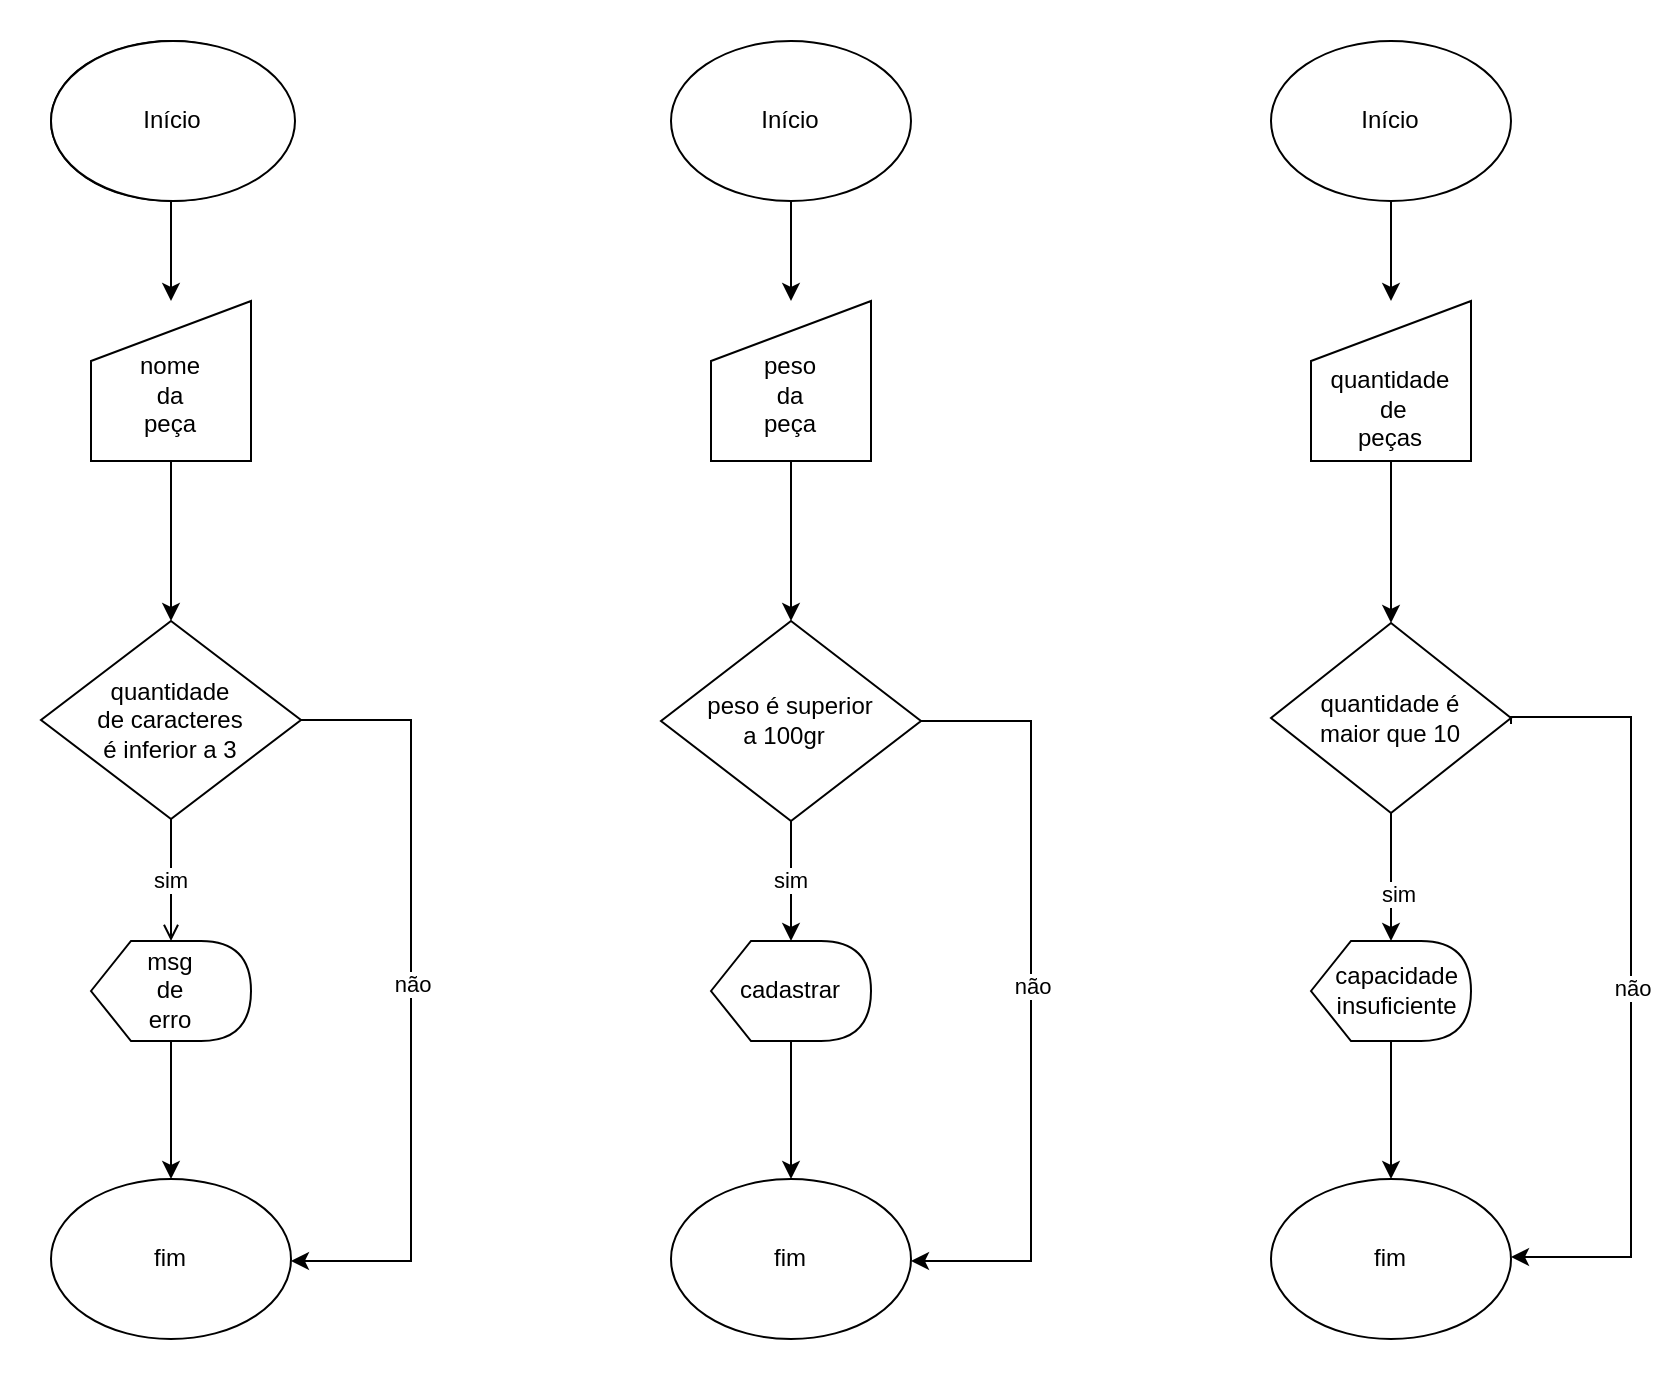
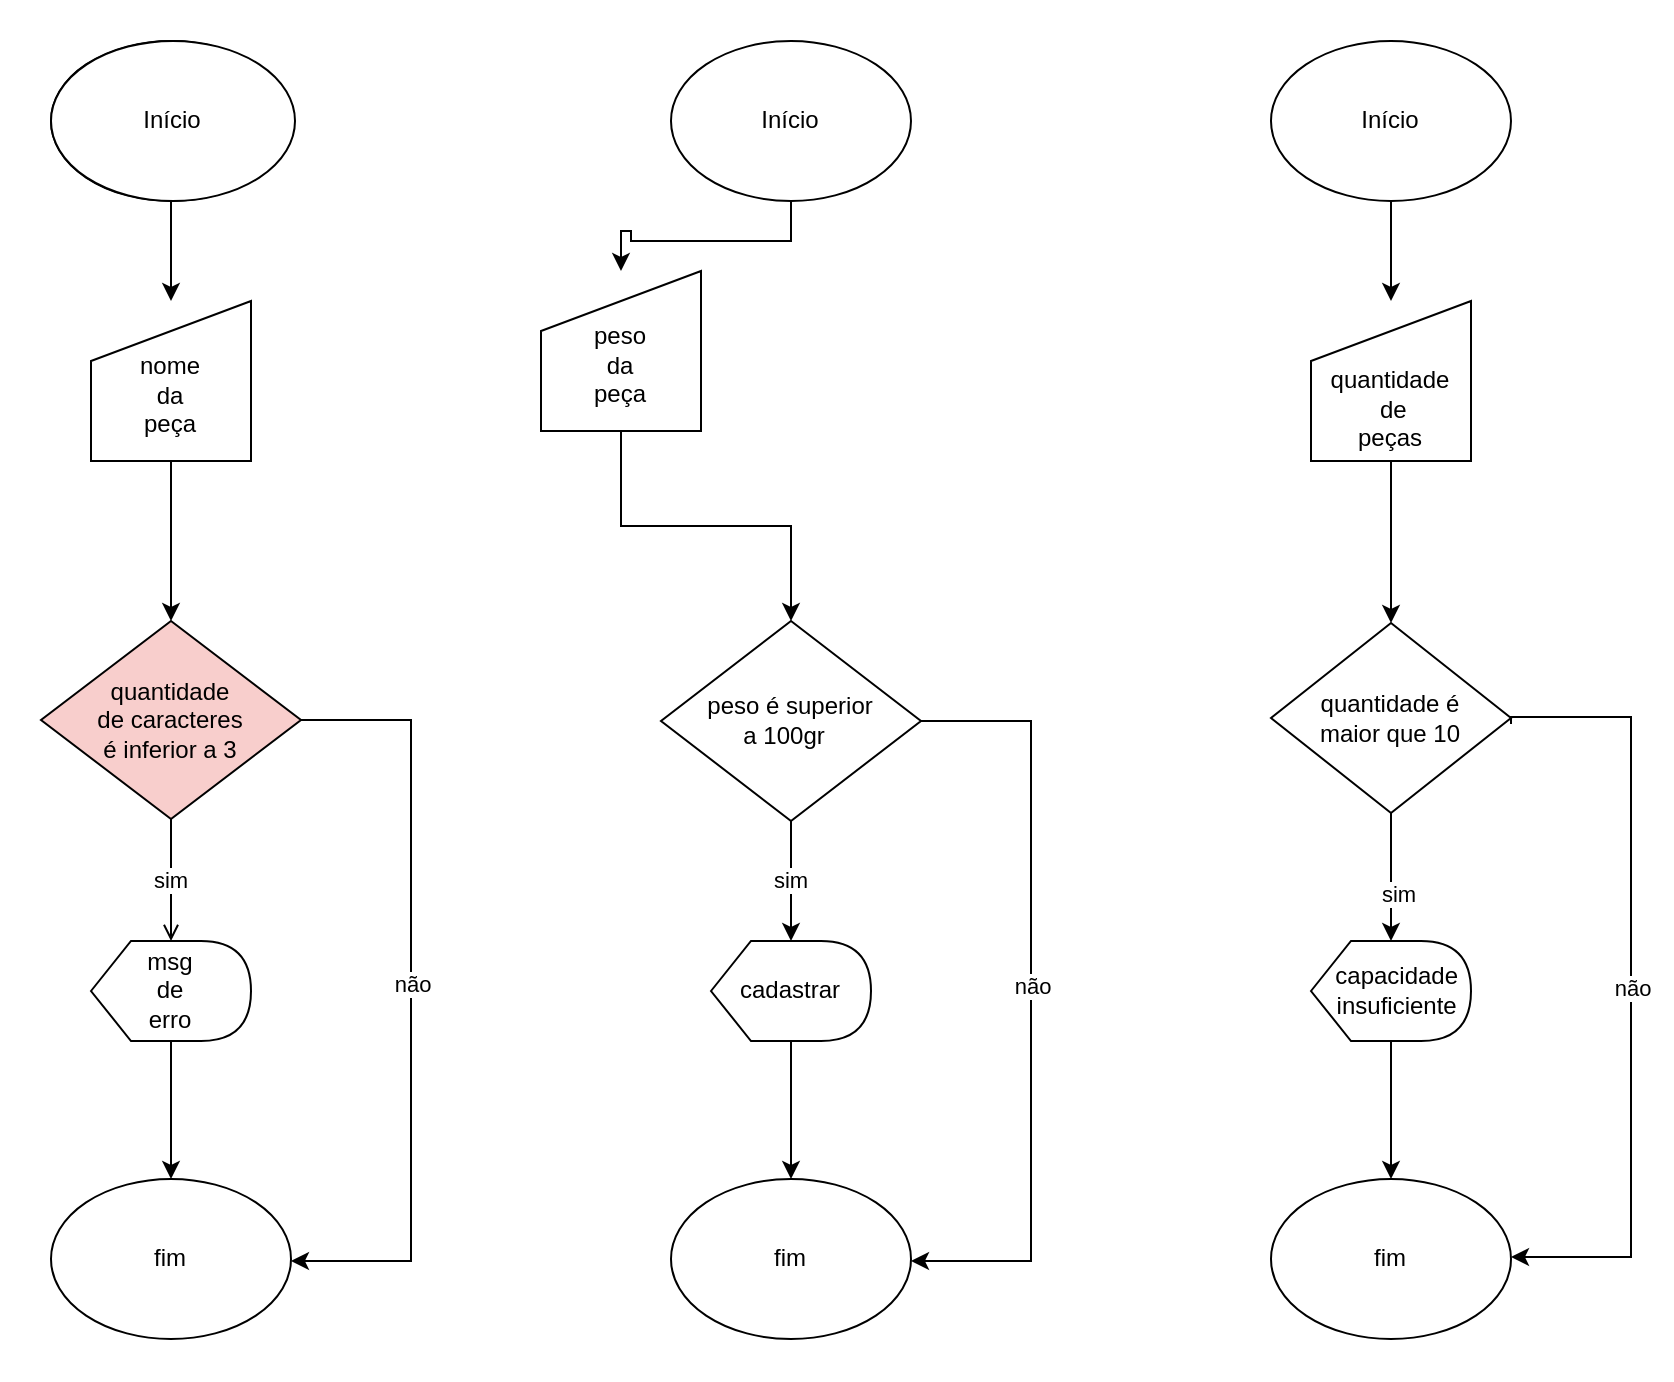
  <mxCell id="0" />
  <mxCell id="1" parent="0" />
  <mxCell id="2" value="" style="edgeStyle=orthogonalEdgeStyle;rounded=0;orthogonalLoop=1;jettySize=auto;html=1;" edge="1" parent="1" source="3" target="9"><mxGeometry relative="1" as="geometry" /></mxCell>
  <mxCell id="3" value="Início" style="ellipse;whiteSpace=wrap;html=1;" vertex="1" parent="1"><mxGeometry x="25" y="20" width="120" height="80" as="geometry" /></mxCell>
  <mxCell id="4" value="" style="edgeStyle=orthogonalEdgeStyle;rounded=0;orthogonalLoop=1;jettySize=auto;html=1;" edge="1" parent="1" source="5" target="11"><mxGeometry relative="1" as="geometry" /></mxCell>
  <mxCell id="5" value="Início" style="ellipse;whiteSpace=wrap;html=1;" vertex="1" parent="1"><mxGeometry x="335" y="20" width="120" height="80" as="geometry" /></mxCell>
  <mxCell id="6" value="" style="edgeStyle=orthogonalEdgeStyle;rounded=0;orthogonalLoop=1;jettySize=auto;html=1;" edge="1" parent="1" source="7" target="13"><mxGeometry relative="1" as="geometry" /></mxCell>
  <mxCell id="7" value="Início" style="ellipse;whiteSpace=wrap;html=1;" vertex="1" parent="1"><mxGeometry x="635" y="20" width="120" height="80" as="geometry" /></mxCell>
  <mxCell id="8" value="" style="edgeStyle=orthogonalEdgeStyle;rounded=0;orthogonalLoop=1;jettySize=auto;html=1;" edge="1" parent="1" source="9" target="17"><mxGeometry relative="1" as="geometry" /></mxCell>
  <mxCell id="9" value="&lt;br&gt;nome &lt;br&gt;da &lt;br&gt;peça" style="shape=manualInput;whiteSpace=wrap;html=1;" vertex="1" parent="1"><mxGeometry x="45" y="150" width="80" height="80" as="geometry" /></mxCell>
  <mxCell id="10" value="" style="edgeStyle=orthogonalEdgeStyle;rounded=0;orthogonalLoop=1;jettySize=auto;html=1;" edge="1" parent="1" source="11" target="19"><mxGeometry relative="1" as="geometry" /></mxCell>
- <mxCell id="11" value="&lt;br&gt;peso &lt;br&gt;da &lt;br&gt;peça" style="shape=manualInput;whiteSpace=wrap;html=1;" vertex="1" parent="1"><mxGeometry x="355" y="150" width="80" height="80" as="geometry" /></mxCell>
+ <mxCell id="11" value="&lt;br&gt;peso &lt;br&gt;da &lt;br&gt;peça" style="shape=manualInput;whiteSpace=wrap;html=1;" vertex="1" parent="1"><mxGeometry x="270" y="135" width="80" height="80" as="geometry" /></mxCell>
  <mxCell id="12" value="" style="edgeStyle=orthogonalEdgeStyle;rounded=0;orthogonalLoop=1;jettySize=auto;html=1;" edge="1" parent="1" source="13" target="22"><mxGeometry relative="1" as="geometry" /></mxCell>
  <mxCell id="13" value="&lt;br&gt;&lt;br&gt;quantidade&lt;br&gt;&amp;nbsp;de &lt;br&gt;peças" style="shape=manualInput;whiteSpace=wrap;html=1;" vertex="1" parent="1"><mxGeometry x="655" y="150" width="80" height="80" as="geometry" /></mxCell>
  <mxCell id="14" value="sim" style="edgeStyle=orthogonalEdgeStyle;rounded=0;orthogonalLoop=1;jettySize=auto;html=1;endArrow=open;" edge="1" parent="1" source="17" target="24"><mxGeometry relative="1" as="geometry" /></mxCell>
  <mxCell id="15" style="edgeStyle=orthogonalEdgeStyle;rounded=0;orthogonalLoop=1;jettySize=auto;html=1;" edge="1" parent="1" source="17" target="29"><mxGeometry relative="1" as="geometry"><Array as="points"><mxPoint x="205" y="360" /><mxPoint x="205" y="630" /></Array></mxGeometry></mxCell>
  <mxCell id="16" value="não" style="edgeLabel;html=1;align=center;verticalAlign=middle;resizable=0;points=[];" vertex="1" connectable="0" parent="15"><mxGeometry x="-0.101" relative="1" as="geometry"><mxPoint y="14" as="offset" /></mxGeometry></mxCell>
- <mxCell id="17" value="quantidade &lt;br&gt;de caracteres &lt;br&gt;é inferior a 3" style="rhombus;whiteSpace=wrap;html=1;" vertex="1" parent="1"><mxGeometry x="20" y="310" width="130" height="99" as="geometry" /></mxCell>
+ <mxCell id="17" value="quantidade &lt;br&gt;de caracteres &lt;br&gt;é inferior a 3" style="rhombus;whiteSpace=wrap;html=1;fillColor=#f8cecc;" vertex="1" parent="1"><mxGeometry x="20" y="310" width="130" height="99" as="geometry" /></mxCell>
  <mxCell id="18" value="sim" style="edgeStyle=orthogonalEdgeStyle;rounded=0;orthogonalLoop=1;jettySize=auto;html=1;" edge="1" parent="1" source="19" target="26"><mxGeometry relative="1" as="geometry" /></mxCell>
  <mxCell id="19" value="peso é superior&lt;br&gt;&amp;nbsp;a 100gr&lt;span style=&quot;white-space: pre&quot;&gt;&#09;&lt;/span&gt;" style="rhombus;whiteSpace=wrap;html=1;" vertex="1" parent="1"><mxGeometry x="330" y="310" width="130" height="100" as="geometry" /></mxCell>
  <mxCell id="20" value="" style="edgeStyle=orthogonalEdgeStyle;rounded=0;orthogonalLoop=1;jettySize=auto;html=1;" edge="1" parent="1" source="22" target="28"><mxGeometry relative="1" as="geometry" /></mxCell>
  <mxCell id="21" value="sim" style="edgeLabel;html=1;align=center;verticalAlign=middle;resizable=0;points=[];" vertex="1" connectable="0" parent="20"><mxGeometry x="0.252" y="3" relative="1" as="geometry"><mxPoint as="offset" /></mxGeometry></mxCell>
  <mxCell id="22" value="quantidade é &lt;br&gt;maior que 10" style="rhombus;whiteSpace=wrap;html=1;" vertex="1" parent="1"><mxGeometry x="635" y="311" width="120" height="95" as="geometry" /></mxCell>
  <mxCell id="23" value="" style="edgeStyle=orthogonalEdgeStyle;rounded=0;orthogonalLoop=1;jettySize=auto;html=1;" edge="1" parent="1" source="24" target="29"><mxGeometry relative="1" as="geometry" /></mxCell>
  <mxCell id="24" value="msg&lt;br&gt;de&lt;br&gt;erro" style="shape=display;whiteSpace=wrap;html=1;" vertex="1" parent="1"><mxGeometry x="45" y="470" width="80" height="50" as="geometry" /></mxCell>
  <mxCell id="25" value="" style="edgeStyle=orthogonalEdgeStyle;rounded=0;orthogonalLoop=1;jettySize=auto;html=1;" edge="1" parent="1" source="26" target="30"><mxGeometry relative="1" as="geometry" /></mxCell>
  <mxCell id="26" value="cadastrar" style="shape=display;whiteSpace=wrap;html=1;" vertex="1" parent="1"><mxGeometry x="355" y="470" width="80" height="50" as="geometry" /></mxCell>
  <mxCell id="27" value="" style="edgeStyle=orthogonalEdgeStyle;rounded=0;orthogonalLoop=1;jettySize=auto;html=1;" edge="1" parent="1" source="28" target="31"><mxGeometry relative="1" as="geometry" /></mxCell>
  <mxCell id="28" value="&amp;nbsp; &amp;nbsp;capacidade&amp;nbsp; &amp;nbsp; insuficiente" style="shape=display;whiteSpace=wrap;html=1;" vertex="1" parent="1"><mxGeometry x="655" y="470" width="80" height="50" as="geometry" /></mxCell>
  <mxCell id="29" value="fim" style="ellipse;whiteSpace=wrap;html=1;" vertex="1" parent="1"><mxGeometry x="25" y="589" width="120" height="80" as="geometry" /></mxCell>
  <mxCell id="30" value="fim" style="ellipse;whiteSpace=wrap;html=1;" vertex="1" parent="1"><mxGeometry x="335" y="589" width="120" height="80" as="geometry" /></mxCell>
  <mxCell id="31" value="fim" style="ellipse;whiteSpace=wrap;html=1;" vertex="1" parent="1"><mxGeometry x="635" y="589" width="120" height="80" as="geometry" /></mxCell>
  <mxCell id="32" style="edgeStyle=orthogonalEdgeStyle;rounded=0;orthogonalLoop=1;jettySize=auto;html=1;exitX=1;exitY=0.5;exitDx=0;exitDy=0;" edge="1" parent="1"><mxGeometry relative="1" as="geometry"><mxPoint x="755" y="361.5" as="sourcePoint" /><mxPoint x="755" y="628" as="targetPoint" /><Array as="points"><mxPoint x="815" y="358" /><mxPoint x="815" y="628" /></Array></mxGeometry></mxCell>
  <mxCell id="33" value="não" style="edgeLabel;html=1;align=center;verticalAlign=middle;resizable=0;points=[];" vertex="1" connectable="0" parent="32"><mxGeometry x="-0.101" relative="1" as="geometry"><mxPoint y="22" as="offset" /></mxGeometry></mxCell>
  <mxCell id="34" style="edgeStyle=orthogonalEdgeStyle;rounded=0;orthogonalLoop=1;jettySize=auto;html=1;" edge="1" parent="1"><mxGeometry relative="1" as="geometry"><mxPoint x="460" y="360" as="sourcePoint" /><mxPoint x="455" y="630" as="targetPoint" /><Array as="points"><mxPoint x="515" y="360" /><mxPoint x="515" y="630" /></Array></mxGeometry></mxCell>
  <mxCell id="35" value="não" style="edgeLabel;html=1;align=center;verticalAlign=middle;resizable=0;points=[];" vertex="1" connectable="0" parent="34"><mxGeometry x="-0.101" relative="1" as="geometry"><mxPoint y="14" as="offset" /></mxGeometry></mxCell>
  <mxCell id="36" value="Início" style="ellipse;whiteSpace=wrap;html=1;" vertex="1" parent="1"><mxGeometry x="25" y="20" width="122" height="80" as="geometry" /></mxCell>
